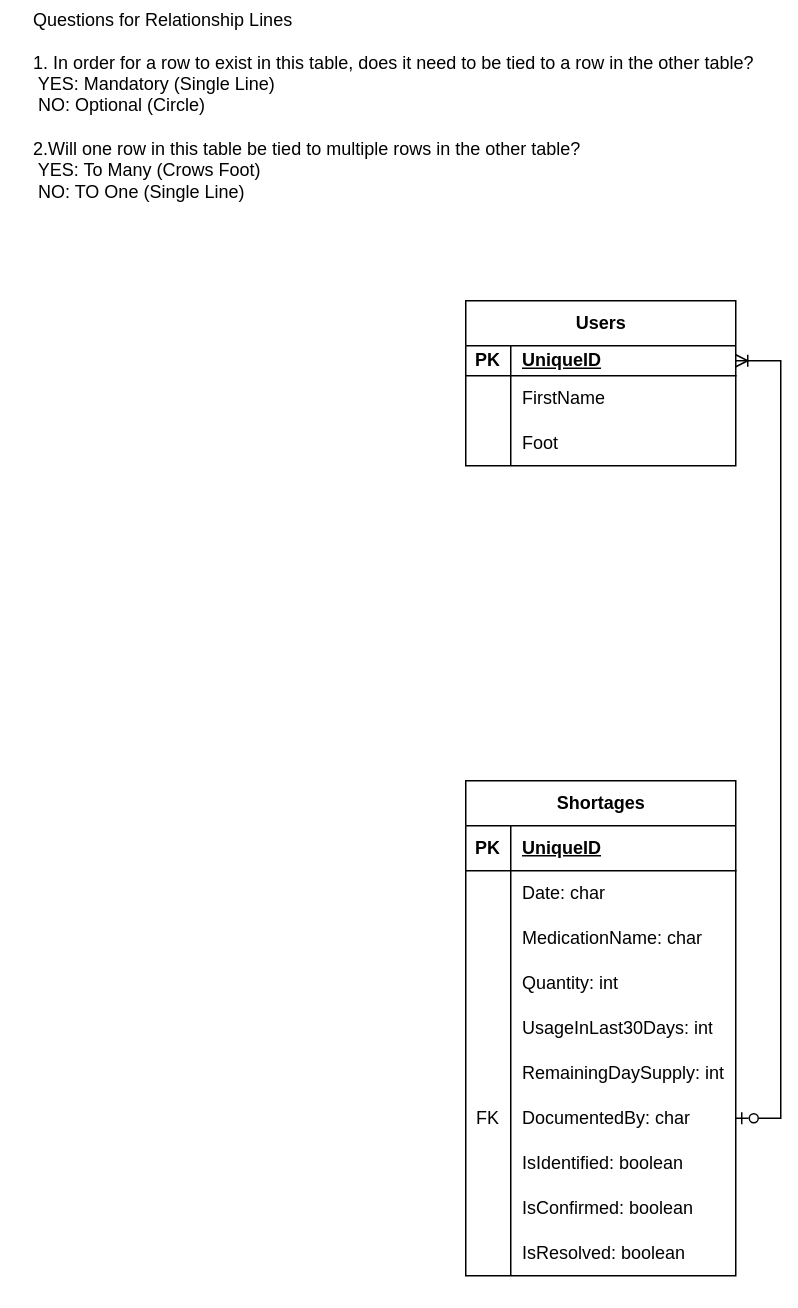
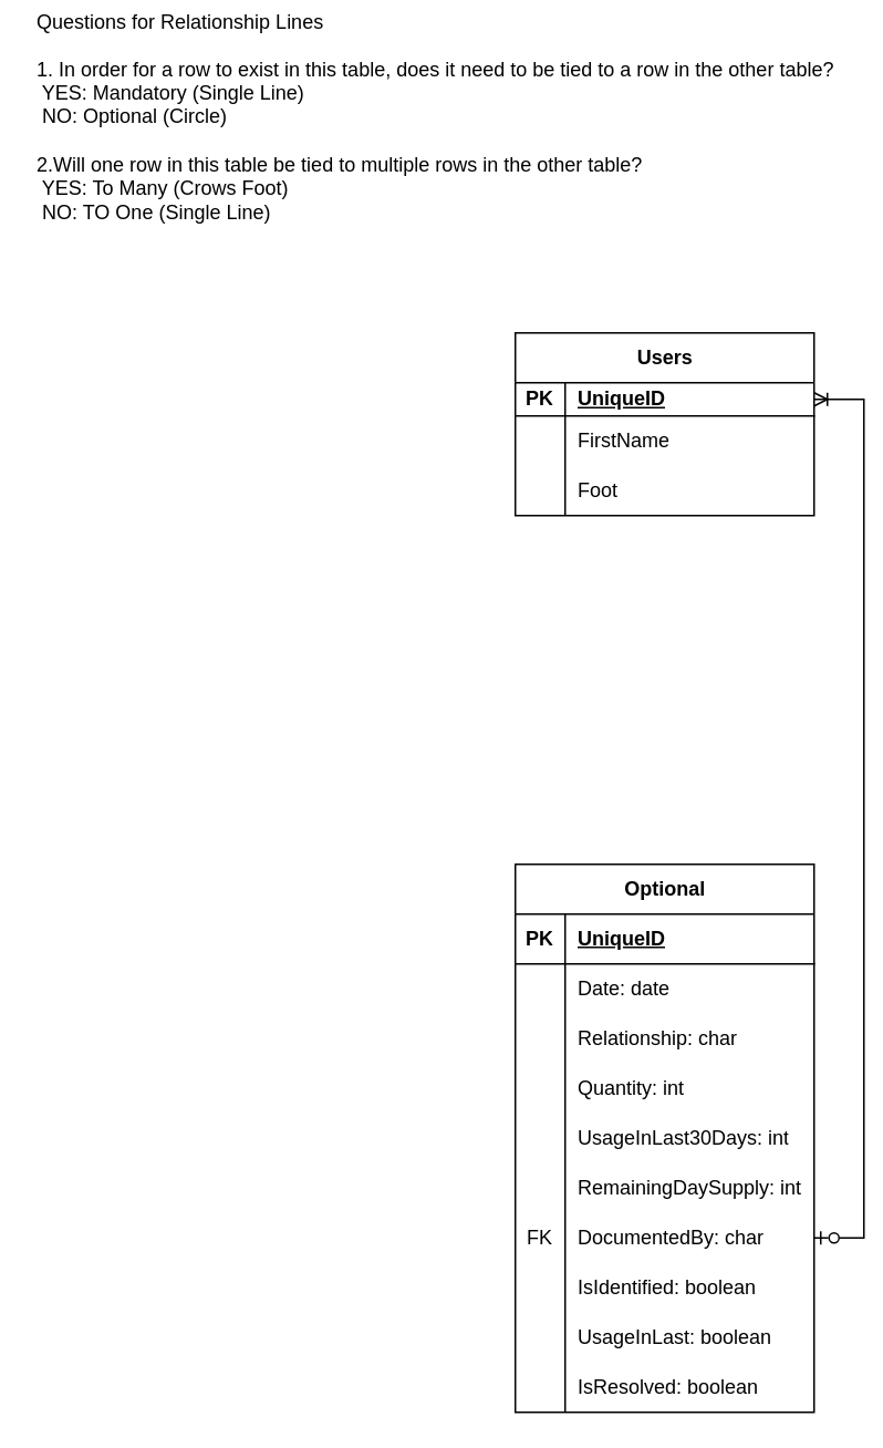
  <mxCell id="0" />
  <mxCell id="1" parent="0" />
  <mxCell id="2" value="Users" style="shape=table;startSize=30;container=1;collapsible=1;childLayout=tableLayout;fixedRows=1;rowLines=0;fontStyle=1;align=center;resizeLast=1;html=1;" parent="1" vertex="1"><mxGeometry x="310" y="200" width="180" height="110" as="geometry" /></mxCell>
  <mxCell id="3" value="" style="shape=tableRow;horizontal=0;startSize=0;swimlaneHead=0;swimlaneBody=0;fillColor=none;collapsible=0;dropTarget=0;points=[[0,0.5],[1,0.5]];portConstraint=eastwest;top=0;left=0;right=0;bottom=1;" parent="2" vertex="1"><mxGeometry y="30" width="180" height="20" as="geometry" /></mxCell>
  <mxCell id="4" value="PK" style="shape=partialRectangle;connectable=0;fillColor=none;top=0;left=0;bottom=0;right=0;fontStyle=1;overflow=hidden;whiteSpace=wrap;html=1;" parent="3" vertex="1"><mxGeometry width="30" height="20" as="geometry"><mxRectangle width="30" height="20" as="alternateBounds" /></mxGeometry></mxCell>
  <mxCell id="5" value="UniqueID" style="shape=partialRectangle;connectable=0;fillColor=none;top=0;left=0;bottom=0;right=0;align=left;spacingLeft=6;fontStyle=5;overflow=hidden;whiteSpace=wrap;html=1;" parent="3" vertex="1"><mxGeometry x="30" width="150" height="20" as="geometry"><mxRectangle width="150" height="20" as="alternateBounds" /></mxGeometry></mxCell>
  <mxCell id="6" value="" style="shape=tableRow;horizontal=0;startSize=0;swimlaneHead=0;swimlaneBody=0;fillColor=none;collapsible=0;dropTarget=0;points=[[0,0.5],[1,0.5]];portConstraint=eastwest;top=0;left=0;right=0;bottom=0;" parent="2" vertex="1"><mxGeometry y="50" width="180" height="30" as="geometry" /></mxCell>
  <mxCell id="7" value="" style="shape=partialRectangle;connectable=0;fillColor=none;top=0;left=0;bottom=0;right=0;editable=1;overflow=hidden;whiteSpace=wrap;html=1;" parent="6" vertex="1"><mxGeometry width="30" height="30" as="geometry"><mxRectangle width="30" height="30" as="alternateBounds" /></mxGeometry></mxCell>
  <mxCell id="8" value="FirstName" style="shape=partialRectangle;connectable=0;fillColor=none;top=0;left=0;bottom=0;right=0;align=left;spacingLeft=6;overflow=hidden;whiteSpace=wrap;html=1;" parent="6" vertex="1"><mxGeometry x="30" width="150" height="30" as="geometry"><mxRectangle width="150" height="30" as="alternateBounds" /></mxGeometry></mxCell>
  <mxCell id="9" value="" style="shape=tableRow;horizontal=0;startSize=0;swimlaneHead=0;swimlaneBody=0;fillColor=none;collapsible=0;dropTarget=0;points=[[0,0.5],[1,0.5]];portConstraint=eastwest;top=0;left=0;right=0;bottom=0;" parent="2" vertex="1"><mxGeometry y="80" width="180" height="30" as="geometry" /></mxCell>
  <mxCell id="10" value="" style="shape=partialRectangle;connectable=0;fillColor=none;top=0;left=0;bottom=0;right=0;editable=1;overflow=hidden;whiteSpace=wrap;html=1;" parent="9" vertex="1"><mxGeometry width="30" height="30" as="geometry"><mxRectangle width="30" height="30" as="alternateBounds" /></mxGeometry></mxCell>
  <mxCell id="11" value="Foot" style="shape=partialRectangle;connectable=0;fillColor=none;top=0;left=0;bottom=0;right=0;align=left;spacingLeft=6;overflow=hidden;whiteSpace=wrap;html=1;" parent="9" vertex="1"><mxGeometry x="30" width="150" height="30" as="geometry"><mxRectangle width="150" height="30" as="alternateBounds" /></mxGeometry></mxCell>
  <mxCell id="12" value="Questions for Relationship Lines&lt;br&gt;&lt;br&gt;1. In order for a row to exist in this table, does it need to be tied to a row in the other table?&lt;br&gt;&lt;span style=&quot;white-space: pre;&quot;&gt; &lt;/span&gt;YES: Mandatory (Single Line)&lt;br&gt;&lt;span style=&quot;white-space: pre;&quot;&gt; &lt;/span&gt;NO: Optional (Circle)&lt;br&gt;&lt;br&gt;2.Will one row in this table be tied to multiple rows in the other table?&lt;br&gt;&lt;span style=&quot;white-space: pre;&quot;&gt; &lt;/span&gt;YES: To Many (Crows Foot)&lt;br&gt;&lt;span style=&quot;white-space: pre;&quot;&gt; &lt;/span&gt;NO: TO One (Single Line)" style="text;strokeColor=none;align=left;fillColor=none;html=1;verticalAlign=middle;whiteSpace=wrap;rounded=0;" parent="1" vertex="1"><mxGeometry x="20" y="20" width="490" height="100" as="geometry" /></mxCell>
  <mxCell id="13" value="" style="edgeStyle=entityRelationEdgeStyle;fontSize=12;html=1;endArrow=ERzeroToOne;startArrow=ERoneToMany;rounded=0;endFill=0;startFill=0;" parent="1" target="33" edge="1"><mxGeometry width="100" height="100" relative="1" as="geometry"><mxPoint x="490" y="240" as="sourcePoint" /><mxPoint x="300" y="753" as="targetPoint" /></mxGeometry></mxCell>
- <mxCell id="14" value="Shortages" style="shape=table;startSize=30;container=1;collapsible=1;childLayout=tableLayout;fixedRows=1;rowLines=0;fontStyle=1;align=center;resizeLast=1;html=1;" parent="1" vertex="1"><mxGeometry x="310" y="520" width="180" height="330" as="geometry" /></mxCell>
+ <mxCell id="14" value="Optional" style="shape=table;startSize=30;container=1;collapsible=1;childLayout=tableLayout;fixedRows=1;rowLines=0;fontStyle=1;align=center;resizeLast=1;html=1;" parent="1" vertex="1"><mxGeometry x="310" y="520" width="180" height="330" as="geometry" /></mxCell>
  <mxCell id="15" value="" style="shape=tableRow;horizontal=0;startSize=0;swimlaneHead=0;swimlaneBody=0;fillColor=none;collapsible=0;dropTarget=0;points=[[0,0.5],[1,0.5]];portConstraint=eastwest;top=0;left=0;right=0;bottom=1;" parent="14" vertex="1"><mxGeometry y="30" width="180" height="30" as="geometry" /></mxCell>
  <mxCell id="16" value="PK" style="shape=partialRectangle;connectable=0;fillColor=none;top=0;left=0;bottom=0;right=0;fontStyle=1;overflow=hidden;whiteSpace=wrap;html=1;" parent="15" vertex="1"><mxGeometry width="30" height="30" as="geometry"><mxRectangle width="30" height="30" as="alternateBounds" /></mxGeometry></mxCell>
  <mxCell id="17" value="UniqueID" style="shape=partialRectangle;connectable=0;fillColor=none;top=0;left=0;bottom=0;right=0;align=left;spacingLeft=6;fontStyle=5;overflow=hidden;whiteSpace=wrap;html=1;" parent="15" vertex="1"><mxGeometry x="30" width="150" height="30" as="geometry"><mxRectangle width="150" height="30" as="alternateBounds" /></mxGeometry></mxCell>
  <mxCell id="18" value="" style="shape=tableRow;horizontal=0;startSize=0;swimlaneHead=0;swimlaneBody=0;fillColor=none;collapsible=0;dropTarget=0;points=[[0,0.5],[1,0.5]];portConstraint=eastwest;top=0;left=0;right=0;bottom=0;" parent="14" vertex="1"><mxGeometry y="60" width="180" height="30" as="geometry" /></mxCell>
  <mxCell id="19" value="" style="shape=partialRectangle;connectable=0;fillColor=none;top=0;left=0;bottom=0;right=0;editable=1;overflow=hidden;whiteSpace=wrap;html=1;" parent="18" vertex="1"><mxGeometry width="30" height="30" as="geometry"><mxRectangle width="30" height="30" as="alternateBounds" /></mxGeometry></mxCell>
- <mxCell id="20" value="Date: char&lt;span style=&quot;white-space: pre;&quot;&gt; &lt;/span&gt;" style="shape=partialRectangle;connectable=0;fillColor=none;top=0;left=0;bottom=0;right=0;align=left;spacingLeft=6;overflow=hidden;whiteSpace=wrap;html=1;" parent="18" vertex="1"><mxGeometry x="30" width="150" height="30" as="geometry"><mxRectangle width="150" height="30" as="alternateBounds" /></mxGeometry></mxCell>
+ <mxCell id="20" value="Date: date&lt;span style=&quot;white-space: pre;&quot;&gt; &lt;/span&gt;" style="shape=partialRectangle;connectable=0;fillColor=none;top=0;left=0;bottom=0;right=0;align=left;spacingLeft=6;overflow=hidden;whiteSpace=wrap;html=1;" parent="18" vertex="1"><mxGeometry x="30" width="150" height="30" as="geometry"><mxRectangle width="150" height="30" as="alternateBounds" /></mxGeometry></mxCell>
  <mxCell id="21" value="" style="shape=tableRow;horizontal=0;startSize=0;swimlaneHead=0;swimlaneBody=0;fillColor=none;collapsible=0;dropTarget=0;points=[[0,0.5],[1,0.5]];portConstraint=eastwest;top=0;left=0;right=0;bottom=0;" parent="14" vertex="1"><mxGeometry y="90" width="180" height="30" as="geometry" /></mxCell>
  <mxCell id="22" value="" style="shape=partialRectangle;connectable=0;fillColor=none;top=0;left=0;bottom=0;right=0;editable=1;overflow=hidden;whiteSpace=wrap;html=1;" parent="21" vertex="1"><mxGeometry width="30" height="30" as="geometry"><mxRectangle width="30" height="30" as="alternateBounds" /></mxGeometry></mxCell>
- <mxCell id="23" value="MedicationName: char" style="shape=partialRectangle;connectable=0;fillColor=none;top=0;left=0;bottom=0;right=0;align=left;spacingLeft=6;overflow=hidden;whiteSpace=wrap;html=1;" parent="21" vertex="1"><mxGeometry x="30" width="150" height="30" as="geometry"><mxRectangle width="150" height="30" as="alternateBounds" /></mxGeometry></mxCell>
+ <mxCell id="23" value="Relationship: char" style="shape=partialRectangle;connectable=0;fillColor=none;top=0;left=0;bottom=0;right=0;align=left;spacingLeft=6;overflow=hidden;whiteSpace=wrap;html=1;" parent="21" vertex="1"><mxGeometry x="30" width="150" height="30" as="geometry"><mxRectangle width="150" height="30" as="alternateBounds" /></mxGeometry></mxCell>
  <mxCell id="24" value="" style="shape=tableRow;horizontal=0;startSize=0;swimlaneHead=0;swimlaneBody=0;fillColor=none;collapsible=0;dropTarget=0;points=[[0,0.5],[1,0.5]];portConstraint=eastwest;top=0;left=0;right=0;bottom=0;" parent="14" vertex="1"><mxGeometry y="120" width="180" height="30" as="geometry" /></mxCell>
  <mxCell id="25" value="" style="shape=partialRectangle;connectable=0;fillColor=none;top=0;left=0;bottom=0;right=0;editable=1;overflow=hidden;whiteSpace=wrap;html=1;" parent="24" vertex="1"><mxGeometry width="30" height="30" as="geometry"><mxRectangle width="30" height="30" as="alternateBounds" /></mxGeometry></mxCell>
  <mxCell id="26" value="Quantity: int" style="shape=partialRectangle;connectable=0;fillColor=none;top=0;left=0;bottom=0;right=0;align=left;spacingLeft=6;overflow=hidden;whiteSpace=wrap;html=1;" parent="24" vertex="1"><mxGeometry x="30" width="150" height="30" as="geometry"><mxRectangle width="150" height="30" as="alternateBounds" /></mxGeometry></mxCell>
  <mxCell id="27" value="" style="shape=tableRow;horizontal=0;startSize=0;swimlaneHead=0;swimlaneBody=0;fillColor=none;collapsible=0;dropTarget=0;points=[[0,0.5],[1,0.5]];portConstraint=eastwest;top=0;left=0;right=0;bottom=0;" parent="14" vertex="1"><mxGeometry y="150" width="180" height="30" as="geometry" /></mxCell>
  <mxCell id="28" value="" style="shape=partialRectangle;connectable=0;fillColor=none;top=0;left=0;bottom=0;right=0;editable=1;overflow=hidden;whiteSpace=wrap;html=1;" parent="27" vertex="1"><mxGeometry width="30" height="30" as="geometry"><mxRectangle width="30" height="30" as="alternateBounds" /></mxGeometry></mxCell>
  <mxCell id="29" value="UsageInLast30Days: int" style="shape=partialRectangle;connectable=0;fillColor=none;top=0;left=0;bottom=0;right=0;align=left;spacingLeft=6;overflow=hidden;whiteSpace=wrap;html=1;" parent="27" vertex="1"><mxGeometry x="30" width="150" height="30" as="geometry"><mxRectangle width="150" height="30" as="alternateBounds" /></mxGeometry></mxCell>
  <mxCell id="30" value="" style="shape=tableRow;horizontal=0;startSize=0;swimlaneHead=0;swimlaneBody=0;fillColor=none;collapsible=0;dropTarget=0;points=[[0,0.5],[1,0.5]];portConstraint=eastwest;top=0;left=0;right=0;bottom=0;" parent="14" vertex="1"><mxGeometry y="180" width="180" height="30" as="geometry" /></mxCell>
  <mxCell id="31" value="" style="shape=partialRectangle;connectable=0;fillColor=none;top=0;left=0;bottom=0;right=0;editable=1;overflow=hidden;whiteSpace=wrap;html=1;" parent="30" vertex="1"><mxGeometry width="30" height="30" as="geometry"><mxRectangle width="30" height="30" as="alternateBounds" /></mxGeometry></mxCell>
  <mxCell id="32" value="RemainingDaySupply: int" style="shape=partialRectangle;connectable=0;fillColor=none;top=0;left=0;bottom=0;right=0;align=left;spacingLeft=6;overflow=hidden;whiteSpace=wrap;html=1;" parent="30" vertex="1"><mxGeometry x="30" width="150" height="30" as="geometry"><mxRectangle width="150" height="30" as="alternateBounds" /></mxGeometry></mxCell>
  <mxCell id="33" value="" style="shape=tableRow;horizontal=0;startSize=0;swimlaneHead=0;swimlaneBody=0;fillColor=none;collapsible=0;dropTarget=0;points=[[0,0.5],[1,0.5]];portConstraint=eastwest;top=0;left=0;right=0;bottom=0;" parent="14" vertex="1"><mxGeometry y="210" width="180" height="30" as="geometry" /></mxCell>
  <mxCell id="34" value="FK" style="shape=partialRectangle;connectable=0;fillColor=none;top=0;left=0;bottom=0;right=0;editable=1;overflow=hidden;whiteSpace=wrap;html=1;" parent="33" vertex="1"><mxGeometry width="30" height="30" as="geometry"><mxRectangle width="30" height="30" as="alternateBounds" /></mxGeometry></mxCell>
  <mxCell id="35" value="DocumentedBy: char" style="shape=partialRectangle;connectable=0;fillColor=none;top=0;left=0;bottom=0;right=0;align=left;spacingLeft=6;overflow=hidden;whiteSpace=wrap;html=1;" parent="33" vertex="1"><mxGeometry x="30" width="150" height="30" as="geometry"><mxRectangle width="150" height="30" as="alternateBounds" /></mxGeometry></mxCell>
  <mxCell id="36" value="" style="shape=tableRow;horizontal=0;startSize=0;swimlaneHead=0;swimlaneBody=0;fillColor=none;collapsible=0;dropTarget=0;points=[[0,0.5],[1,0.5]];portConstraint=eastwest;top=0;left=0;right=0;bottom=0;" parent="14" vertex="1"><mxGeometry y="240" width="180" height="30" as="geometry" /></mxCell>
  <mxCell id="37" value="" style="shape=partialRectangle;connectable=0;fillColor=none;top=0;left=0;bottom=0;right=0;editable=1;overflow=hidden;whiteSpace=wrap;html=1;" parent="36" vertex="1"><mxGeometry width="30" height="30" as="geometry"><mxRectangle width="30" height="30" as="alternateBounds" /></mxGeometry></mxCell>
  <mxCell id="38" value="IsIdentified: boolean&lt;span style=&quot;white-space: pre;&quot;&gt; &lt;/span&gt;" style="shape=partialRectangle;connectable=0;fillColor=none;top=0;left=0;bottom=0;right=0;align=left;spacingLeft=6;overflow=hidden;whiteSpace=wrap;html=1;" parent="36" vertex="1"><mxGeometry x="30" width="150" height="30" as="geometry"><mxRectangle width="150" height="30" as="alternateBounds" /></mxGeometry></mxCell>
  <mxCell id="39" value="" style="shape=tableRow;horizontal=0;startSize=0;swimlaneHead=0;swimlaneBody=0;fillColor=none;collapsible=0;dropTarget=0;points=[[0,0.5],[1,0.5]];portConstraint=eastwest;top=0;left=0;right=0;bottom=0;" parent="14" vertex="1"><mxGeometry y="270" width="180" height="30" as="geometry" /></mxCell>
  <mxCell id="40" value="" style="shape=partialRectangle;connectable=0;fillColor=none;top=0;left=0;bottom=0;right=0;editable=1;overflow=hidden;whiteSpace=wrap;html=1;" parent="39" vertex="1"><mxGeometry width="30" height="30" as="geometry"><mxRectangle width="30" height="30" as="alternateBounds" /></mxGeometry></mxCell>
- <mxCell id="41" value="IsConfirmed: boolean" style="shape=partialRectangle;connectable=0;fillColor=none;top=0;left=0;bottom=0;right=0;align=left;spacingLeft=6;overflow=hidden;whiteSpace=wrap;html=1;" parent="39" vertex="1"><mxGeometry x="30" width="150" height="30" as="geometry"><mxRectangle width="150" height="30" as="alternateBounds" /></mxGeometry></mxCell>
+ <mxCell id="41" value="UsageInLast: boolean" style="shape=partialRectangle;connectable=0;fillColor=none;top=0;left=0;bottom=0;right=0;align=left;spacingLeft=6;overflow=hidden;whiteSpace=wrap;html=1;" parent="39" vertex="1"><mxGeometry x="30" width="150" height="30" as="geometry"><mxRectangle width="150" height="30" as="alternateBounds" /></mxGeometry></mxCell>
  <mxCell id="42" value="" style="shape=tableRow;horizontal=0;startSize=0;swimlaneHead=0;swimlaneBody=0;fillColor=none;collapsible=0;dropTarget=0;points=[[0,0.5],[1,0.5]];portConstraint=eastwest;top=0;left=0;right=0;bottom=0;" parent="14" vertex="1"><mxGeometry y="300" width="180" height="30" as="geometry" /></mxCell>
  <mxCell id="43" value="" style="shape=partialRectangle;connectable=0;fillColor=none;top=0;left=0;bottom=0;right=0;editable=1;overflow=hidden;whiteSpace=wrap;html=1;" parent="42" vertex="1"><mxGeometry width="30" height="30" as="geometry"><mxRectangle width="30" height="30" as="alternateBounds" /></mxGeometry></mxCell>
  <mxCell id="44" value="IsResolved: boolean" style="shape=partialRectangle;connectable=0;fillColor=none;top=0;left=0;bottom=0;right=0;align=left;spacingLeft=6;overflow=hidden;whiteSpace=wrap;html=1;" parent="42" vertex="1"><mxGeometry x="30" width="150" height="30" as="geometry"><mxRectangle width="150" height="30" as="alternateBounds" /></mxGeometry></mxCell>
